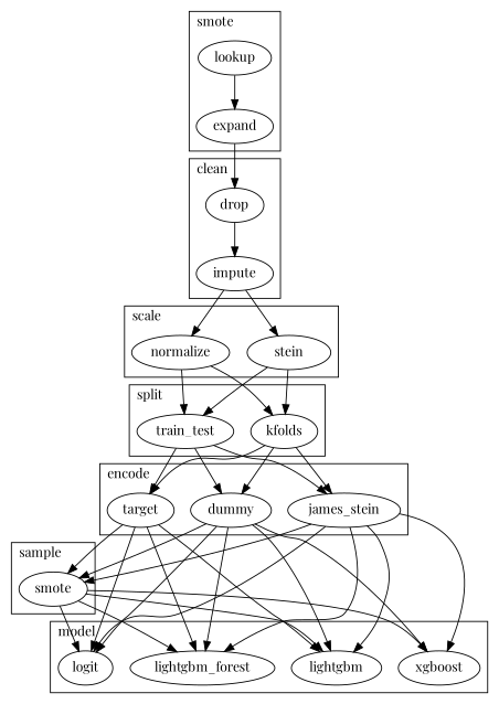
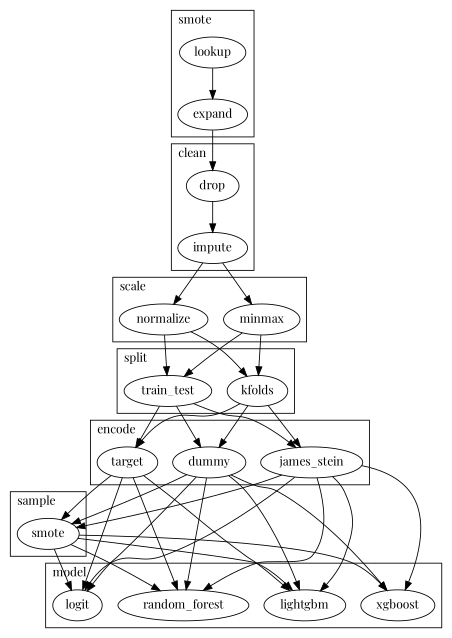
  digraph {
    fontname="Playfair Display"
    node [fontname="Playfair Display"]
    edge [fontname="Playfair Display"]
    drop
    impute
    lookup
    expand
-   minmax [label=stein]
+   minmax
    normalize
    kfolds
    train_test
    target
    dummy
    james_stein
    smote
    xgboost
    logit
-   random_forest [label=lightgbm_forest]
+   random_forest
    lightgbm
    subgraph cluster_1 {
      label=clean
      labeljust=l
      rank=min
      drop
      impute
    }
    subgraph cluster_2 {
      label=smote
      labeljust=l
      rank=same
      lookup
      expand
    }
    subgraph cluster_3 {
      label=scale
      labeljust=l
      rank=same
      minmax
      normalize
    }
    subgraph cluster_4 {
      label=split
      labeljust=l
      rank=same
      kfolds
      train_test
    }
    subgraph cluster_5 {
      label=encode
      labeljust=l
      rank=same
      target
      dummy
      james_stein
    }
    subgraph cluster_6 {
      label=sample
      labeljust=l
      rank=same
      smote
    }
    subgraph cluster_7 {
      label=model
      labeljust=l
      rank=same
      xgboost
      logit
      random_forest
      lightgbm
    }
    drop -> impute
    impute -> minmax
    impute -> normalize
    lookup -> expand
    expand -> drop
    minmax -> kfolds
    minmax -> train_test
    normalize -> kfolds
    normalize -> train_test
    kfolds -> target
    kfolds -> dummy
    kfolds -> james_stein
    train_test -> target
    train_test -> dummy
    train_test -> james_stein
    target -> smote
    target -> logit
    target -> random_forest
    target -> lightgbm
    dummy -> smote
    dummy -> xgboost
    dummy -> logit
    dummy -> random_forest
    dummy -> lightgbm
    james_stein -> smote
    james_stein -> xgboost
    james_stein -> logit
    james_stein -> random_forest
    james_stein -> lightgbm
    smote -> xgboost
    smote -> logit
    smote -> random_forest
    smote -> lightgbm
  }
